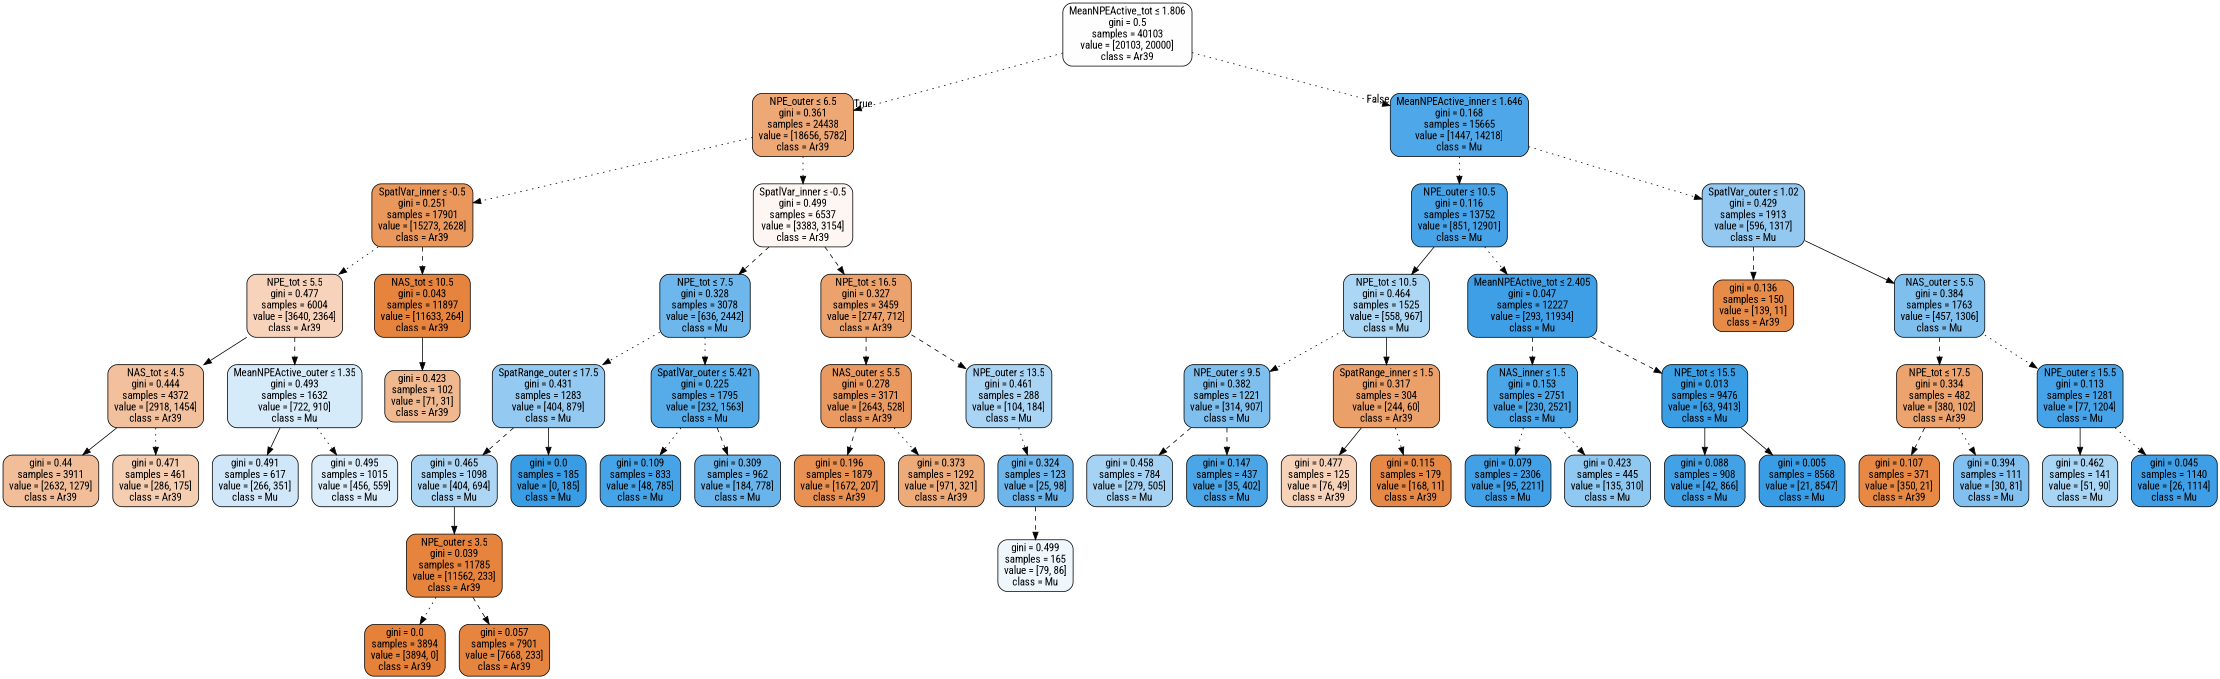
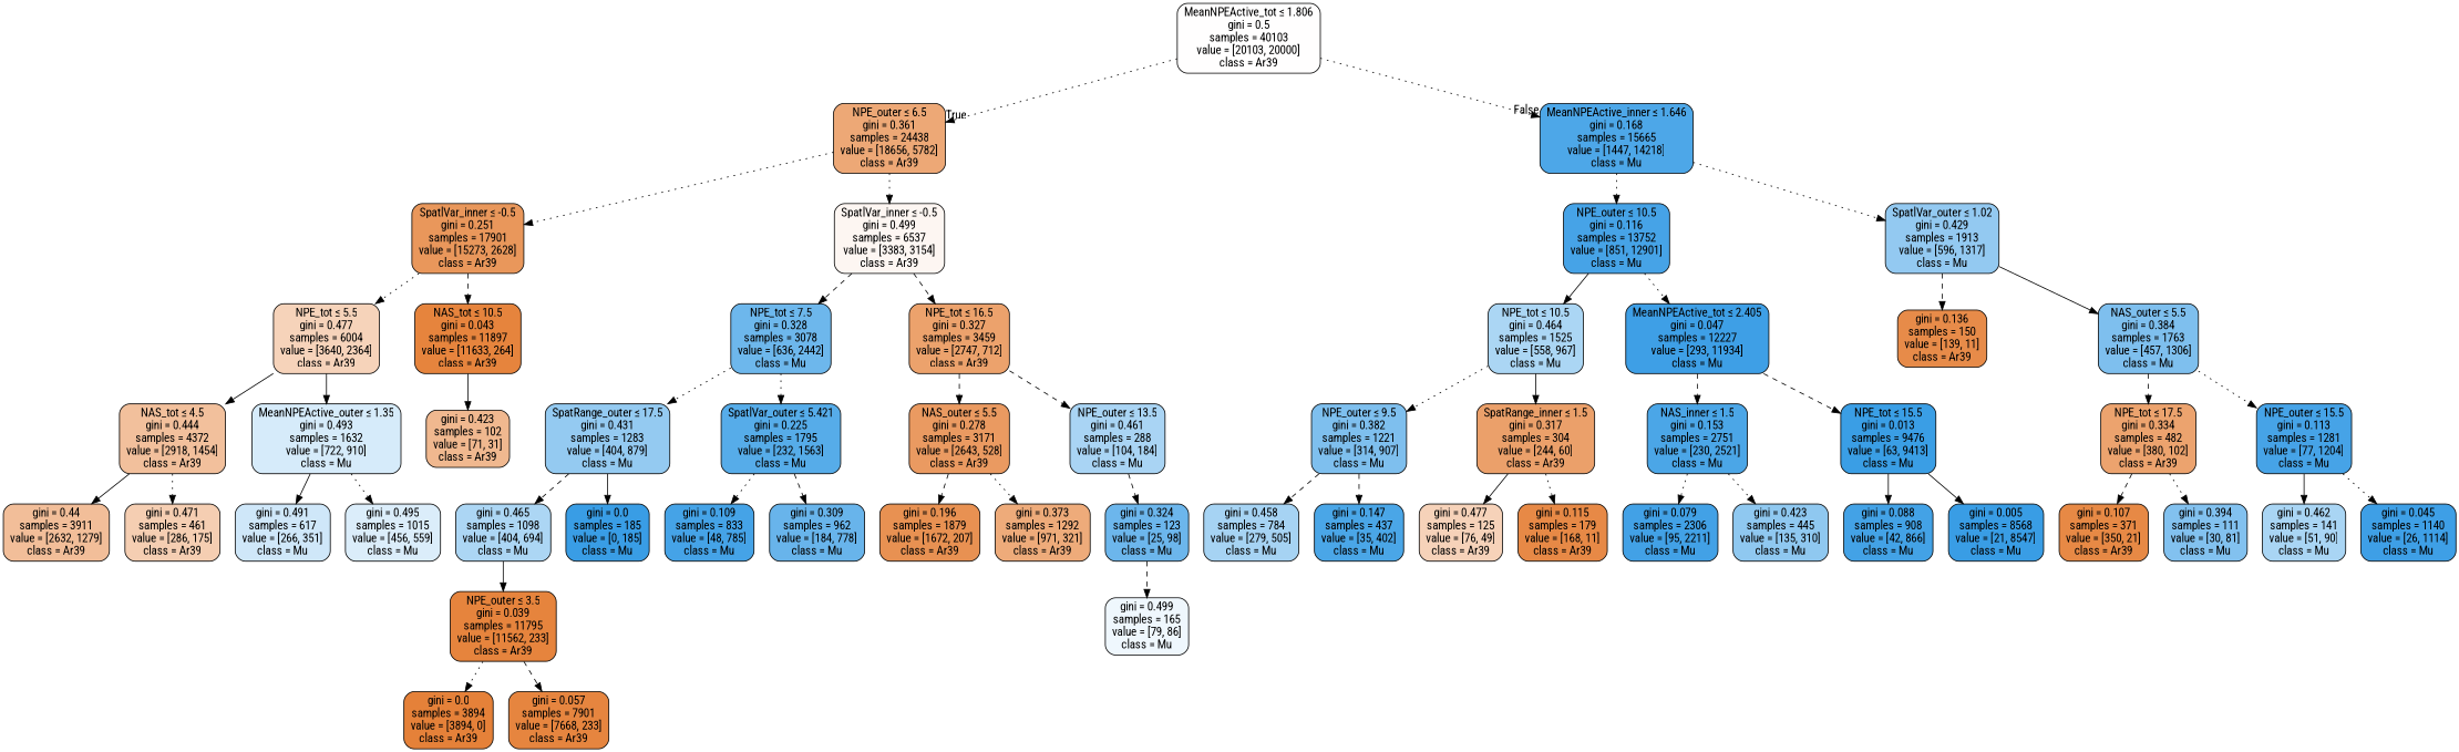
  digraph {
    fontname="Roboto Condensed"
    node [color=black fillcolor="#46a3e7" fontname="Roboto Condensed" shape=box style="filled, rounded"]
    edge [fontname="Roboto Condensed" style=dotted]
    n1 [fillcolor="#fffefe" label=<MeanNPEActive_tot &le; 1.806<br/>gini = 0.5<br/>samples = 40103<br/>value = [20103, 20000]<br/>class = Ar39>]
    n2 [fillcolor="#eda876" label=<NPE_outer &le; 6.5<br/>gini = 0.361<br/>samples = 24438<br/>value = [18656, 5782]<br/>class = Ar39>]
    n3 [fillcolor="#4da7e8" label=<MeanNPEActive_inner &le; 1.646<br/>gini = 0.168<br/>samples = 15665<br/>value = [1447, 14218]<br/>class = Mu>]
    n4 [fillcolor="#e9975b" label=<SpatlVar_inner &le; -0.5<br/>gini = 0.251<br/>samples = 17901<br/>value = [15273, 2628]<br/>class = Ar39>]
    n5 [fillcolor="#fdf6f2" label=<SpatlVar_inner &le; -0.5<br/>gini = 0.499<br/>samples = 6537<br/>value = [3383, 3154]<br/>class = Ar39>]
    n6 [label=<NPE_outer &le; 10.5<br/>gini = 0.116<br/>samples = 13752<br/>value = [851, 12901]<br/>class = Mu>]
    n7 [fillcolor="#93c9f1" label=<SpatlVar_outer &le; 1.02<br/>gini = 0.429<br/>samples = 1913<br/>value = [596, 1317]<br/>class = Mu>]
    n8 [fillcolor="#f6d3ba" label=<NPE_tot &le; 5.5<br/>gini = 0.477<br/>samples = 6004<br/>value = [3640, 2364]<br/>class = Ar39>]
    n9 [fillcolor="#e6843d" label=<NAS_tot &le; 10.5<br/>gini = 0.043<br/>samples = 11897<br/>value = [11633, 264]<br/>class = Ar39>]
    n10 [fillcolor="#6db7ec" label=<NPE_tot &le; 7.5<br/>gini = 0.328<br/>samples = 3078<br/>value = [636, 2442]<br/>class = Mu>]
    n11 [fillcolor="#eca26c" label=<NPE_tot &le; 16.5<br/>gini = 0.327<br/>samples = 3459<br/>value = [2747, 712]<br/>class = Ar39>]
    n12 [fillcolor="#f2c09c" label=<NAS_tot &le; 4.5<br/>gini = 0.444<br/>samples = 4372<br/>value = [2918, 1454]<br/>class = Ar39>]
    n13 [fillcolor="#d6ebfa" label=<MeanNPEActive_outer &le; 1.35<br/>gini = 0.493<br/>samples = 1632<br/>value = [722, 910]<br/>class = Mu>]
    n14 [fillcolor="#f0b88f" label=<gini = 0.423<br/>samples = 102<br/>value = [71, 31]<br/>class = Ar39>]
    n15 [fillcolor="#f2be99" label=<gini = 0.44<br/>samples = 3911<br/>value = [2632, 1279]<br/>class = Ar39>]
    n16 [fillcolor="#f5ceb2" label=<gini = 0.471<br/>samples = 461<br/>value = [286, 175]<br/>class = Ar39>]
    n17 [fillcolor="#cfe7f9" label=<gini = 0.491<br/>samples = 617<br/>value = [266, 351]<br/>class = Mu>]
    n18 [fillcolor="#dbedfa" label=<gini = 0.495<br/>samples = 1015<br/>value = [456, 559]<br/>class = Mu>]
-   n19 [fillcolor="#e6843d" label=<NPE_outer &le; 3.5<br/>gini = 0.039<br/>samples = 11785<br/>value = [11562, 233]<br/>class = Ar39>]
+   n19 [fillcolor="#e6843d" label=<NPE_outer &le; 3.5<br/>gini = 0.039<br/>samples = 11795<br/>value = [11562, 233]<br/>class = Ar39>]
    n20 [fillcolor="#e58139" label=<gini = 0.0<br/>samples = 3894<br/>value = [3894, 0]<br/>class = Ar39>]
    n21 [fillcolor="#e6853f" label=<gini = 0.057<br/>samples = 7901<br/>value = [7668, 233]<br/>class = Ar39>]
    n22 [fillcolor="#94caf1" label=<SpatRange_outer &le; 17.5<br/>gini = 0.431<br/>samples = 1283<br/>value = [404, 879]<br/>class = Mu>]
    n23 [fillcolor="#56ace9" label=<SpatlVar_outer &le; 5.421<br/>gini = 0.225<br/>samples = 1795<br/>value = [232, 1563]<br/>class = Mu>]
    n24 [fillcolor="#ea9a61" label=<NAS_outer &le; 5.5<br/>gini = 0.278<br/>samples = 3171<br/>value = [2643, 528]<br/>class = Ar39>]
    n25 [fillcolor="#a9d4f4" label=<NPE_outer &le; 13.5<br/>gini = 0.461<br/>samples = 288<br/>value = [104, 184]<br/>class = Mu>]
    n26 [fillcolor="#acd6f4" label=<gini = 0.465<br/>samples = 1098<br/>value = [404, 694]<br/>class = Mu>]
    n27 [fillcolor="#399de5" label=<gini = 0.0<br/>samples = 185<br/>value = [0, 185]<br/>class = Mu>]
    n28 [fillcolor="#45a3e7" label=<gini = 0.109<br/>samples = 833<br/>value = [48, 785]<br/>class = Mu>]
    n29 [fillcolor="#68b4eb" label=<gini = 0.309<br/>samples = 962<br/>value = [184, 778]<br/>class = Mu>]
    n30 [fillcolor="#e89152" label=<gini = 0.196<br/>samples = 1879<br/>value = [1672, 207]<br/>class = Ar39>]
    n31 [fillcolor="#eeab7a" label=<gini = 0.373<br/>samples = 1292<br/>value = [971, 321]<br/>class = Ar39>]
    n32 [fillcolor="#6cb6ec" label=<gini = 0.324<br/>samples = 123<br/>value = [25, 98]<br/>class = Mu>]
    n33 [fillcolor="#eff7fd" label=<gini = 0.499<br/>samples = 165<br/>value = [79, 86]<br/>class = Mu>]
    n34 [fillcolor="#abd6f4" label=<NPE_tot &le; 10.5<br/>gini = 0.464<br/>samples = 1525<br/>value = [558, 967]<br/>class = Mu>]
    n35 [fillcolor="#3e9fe6" label=<MeanNPEActive_tot &le; 2.405<br/>gini = 0.047<br/>samples = 12227<br/>value = [293, 11934]<br/>class = Mu>]
    n36 [fillcolor="#e78b49" label=<gini = 0.136<br/>samples = 150<br/>value = [139, 11]<br/>class = Ar39>]
    n37 [fillcolor="#7ebfee" label=<NAS_outer &le; 5.5<br/>gini = 0.384<br/>samples = 1763<br/>value = [457, 1306]<br/>class = Mu>]
    n38 [fillcolor="#7ebfee" label=<NPE_outer &le; 9.5<br/>gini = 0.382<br/>samples = 1221<br/>value = [314, 907]<br/>class = Mu>]
    n39 [fillcolor="#eba06a" label=<SpatRange_inner &le; 1.5<br/>gini = 0.317<br/>samples = 304<br/>value = [244, 60]<br/>class = Ar39>]
    n40 [fillcolor="#4ba6e7" label=<NAS_inner &le; 1.5<br/>gini = 0.153<br/>samples = 2751<br/>value = [230, 2521]<br/>class = Mu>]
    n41 [fillcolor="#3a9ee5" label=<NPE_tot &le; 15.5<br/>gini = 0.013<br/>samples = 9476<br/>value = [63, 9413]<br/>class = Mu>]
    n42 [fillcolor="#a6d3f3" label=<gini = 0.458<br/>samples = 784<br/>value = [279, 505]<br/>class = Mu>]
    n43 [fillcolor="#4aa6e7" label=<gini = 0.147<br/>samples = 437<br/>value = [35, 402]<br/>class = Mu>]
    n44 [fillcolor="#f6d2b9" label=<gini = 0.477<br/>samples = 125<br/>value = [76, 49]<br/>class = Ar39>]
    n45 [fillcolor="#e78946" label=<gini = 0.115<br/>samples = 179<br/>value = [168, 11]<br/>class = Ar39>]
    n46 [fillcolor="#42a1e6" label=<gini = 0.079<br/>samples = 2306<br/>value = [95, 2211]<br/>class = Mu>]
    n47 [fillcolor="#8fc8f0" label=<gini = 0.423<br/>samples = 445<br/>value = [135, 310]<br/>class = Mu>]
    n48 [fillcolor="#43a2e6" label=<gini = 0.088<br/>samples = 908<br/>value = [42, 866]<br/>class = Mu>]
    n49 [fillcolor="#399de5" label=<gini = 0.005<br/>samples = 8568<br/>value = [21, 8547]<br/>class = Mu>]
    n50 [fillcolor="#eca36e" label=<NPE_tot &le; 17.5<br/>gini = 0.334<br/>samples = 482<br/>value = [380, 102]<br/>class = Ar39>]
    n51 [label=<NPE_outer &le; 15.5<br/>gini = 0.113<br/>samples = 1281<br/>value = [77, 1204]<br/>class = Mu>]
    n52 [fillcolor="#e78945" label=<gini = 0.107<br/>samples = 371<br/>value = [350, 21]<br/>class = Ar39>]
    n53 [fillcolor="#82c1ef" label=<gini = 0.394<br/>samples = 111<br/>value = [30, 81]<br/>class = Mu>]
    n54 [fillcolor="#a9d5f4" label=<gini = 0.462<br/>samples = 141<br/>value = [51, 90]<br/>class = Mu>]
    n55 [fillcolor="#3e9fe6" label=<gini = 0.045<br/>samples = 1140<br/>value = [26, 1114]<br/>class = Mu>]
    n1 -> n2 [headlabel=True labelangle=45 labeldistance=2.5]
    n1 -> n3 [headlabel=False labelangle=-45 labeldistance=2.5]
    n2 -> n4
    n2 -> n5
    n3 -> n6
    n3 -> n7
    n4 -> n8
    n4 -> n9 [style=dashed]
    n5 -> n10 [style=dashed]
    n5 -> n11 [style=dashed]
    n6 -> n34 [style=solid]
    n6 -> n35
    n7 -> n36 [style=dashed]
    n7 -> n37 [style=solid]
    n8 -> n12 [style=solid]
-   n8 -> n13 [style=dashed]
+   n8 -> n13 [style=solid]
    n9 -> n14 [style=solid]
    n10 -> n22
    n10 -> n23
    n11 -> n24 [style=dashed]
    n11 -> n25 [style=dashed]
    n12 -> n15 [style=solid]
    n12 -> n16
    n13 -> n17 [style=solid]
    n13 -> n18
    n19 -> n20
    n19 -> n21 [style=dashed]
    n22 -> n26 [style=dashed]
    n22 -> n27 [style=solid]
    n23 -> n28
    n23 -> n29 [style=dashed]
    n24 -> n30 [style=dashed]
    n24 -> n31
-   n25 -> n32
+   n25 -> n32 [style=dashed]
    n26 -> n19 [style=solid]
    n32 -> n33 [style=dashed]
    n34 -> n38
    n34 -> n39 [style=solid]
    n35 -> n40 [style=dashed]
    n35 -> n41 [style=dashed]
    n37 -> n50 [style=dashed]
    n37 -> n51
    n38 -> n42 [style=dashed]
    n38 -> n43 [style=dashed]
    n39 -> n44 [style=solid]
    n39 -> n45
    n40 -> n46
    n40 -> n47
    n41 -> n48 [style=solid]
    n41 -> n49 [style=solid]
    n50 -> n52 [style=dashed]
    n50 -> n53
    n51 -> n54 [style=solid]
    n51 -> n55
  }
